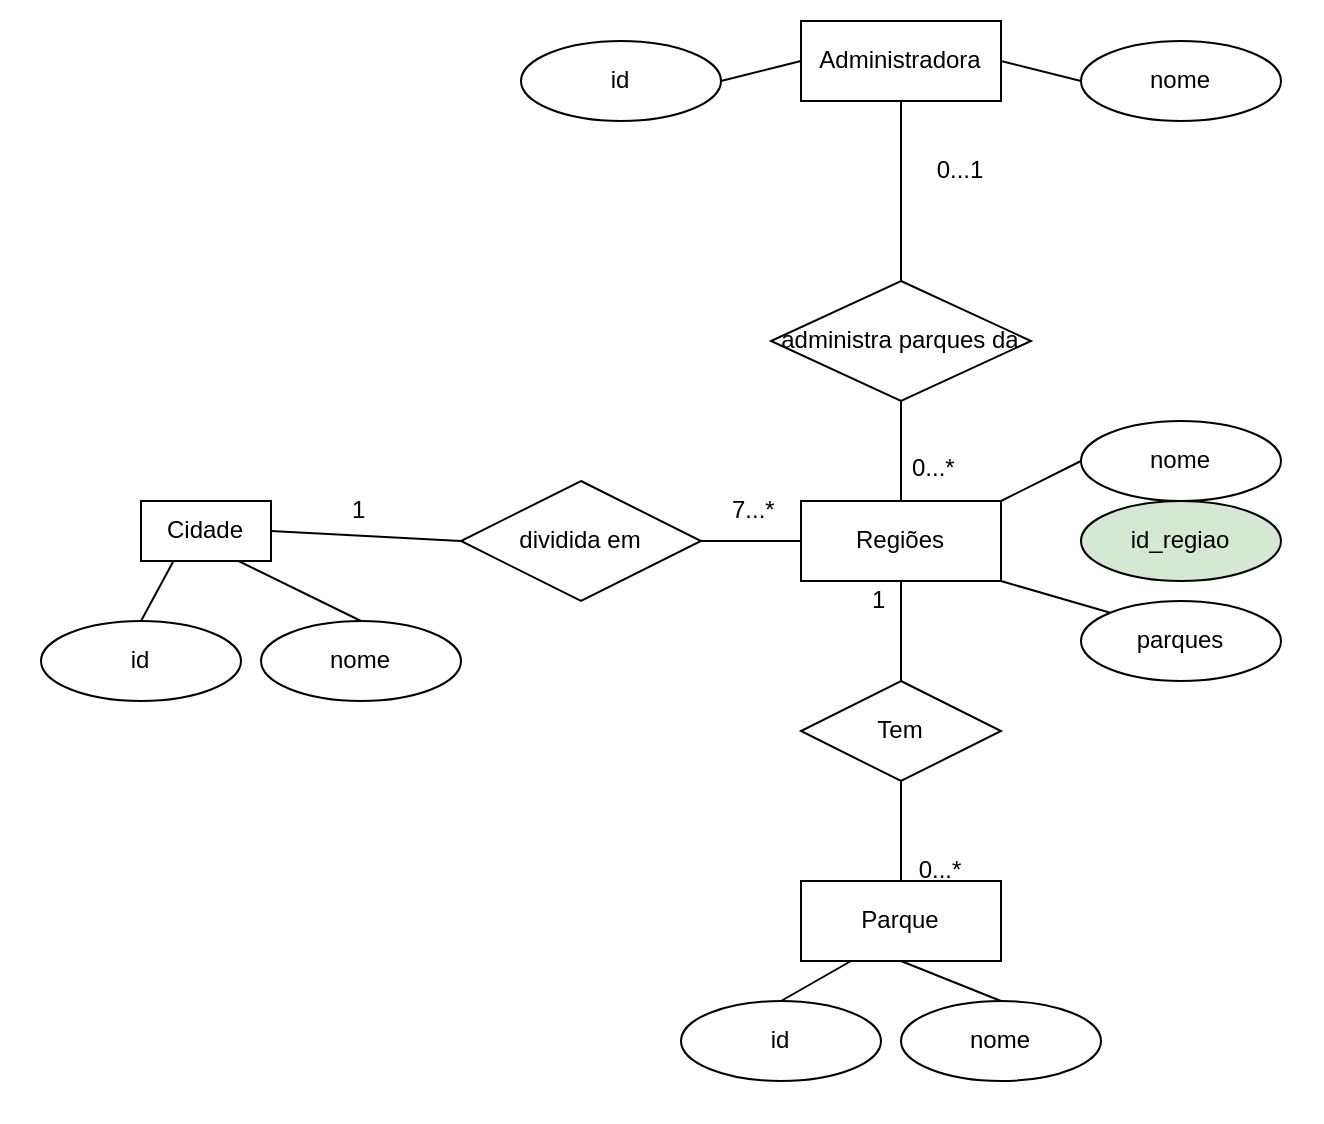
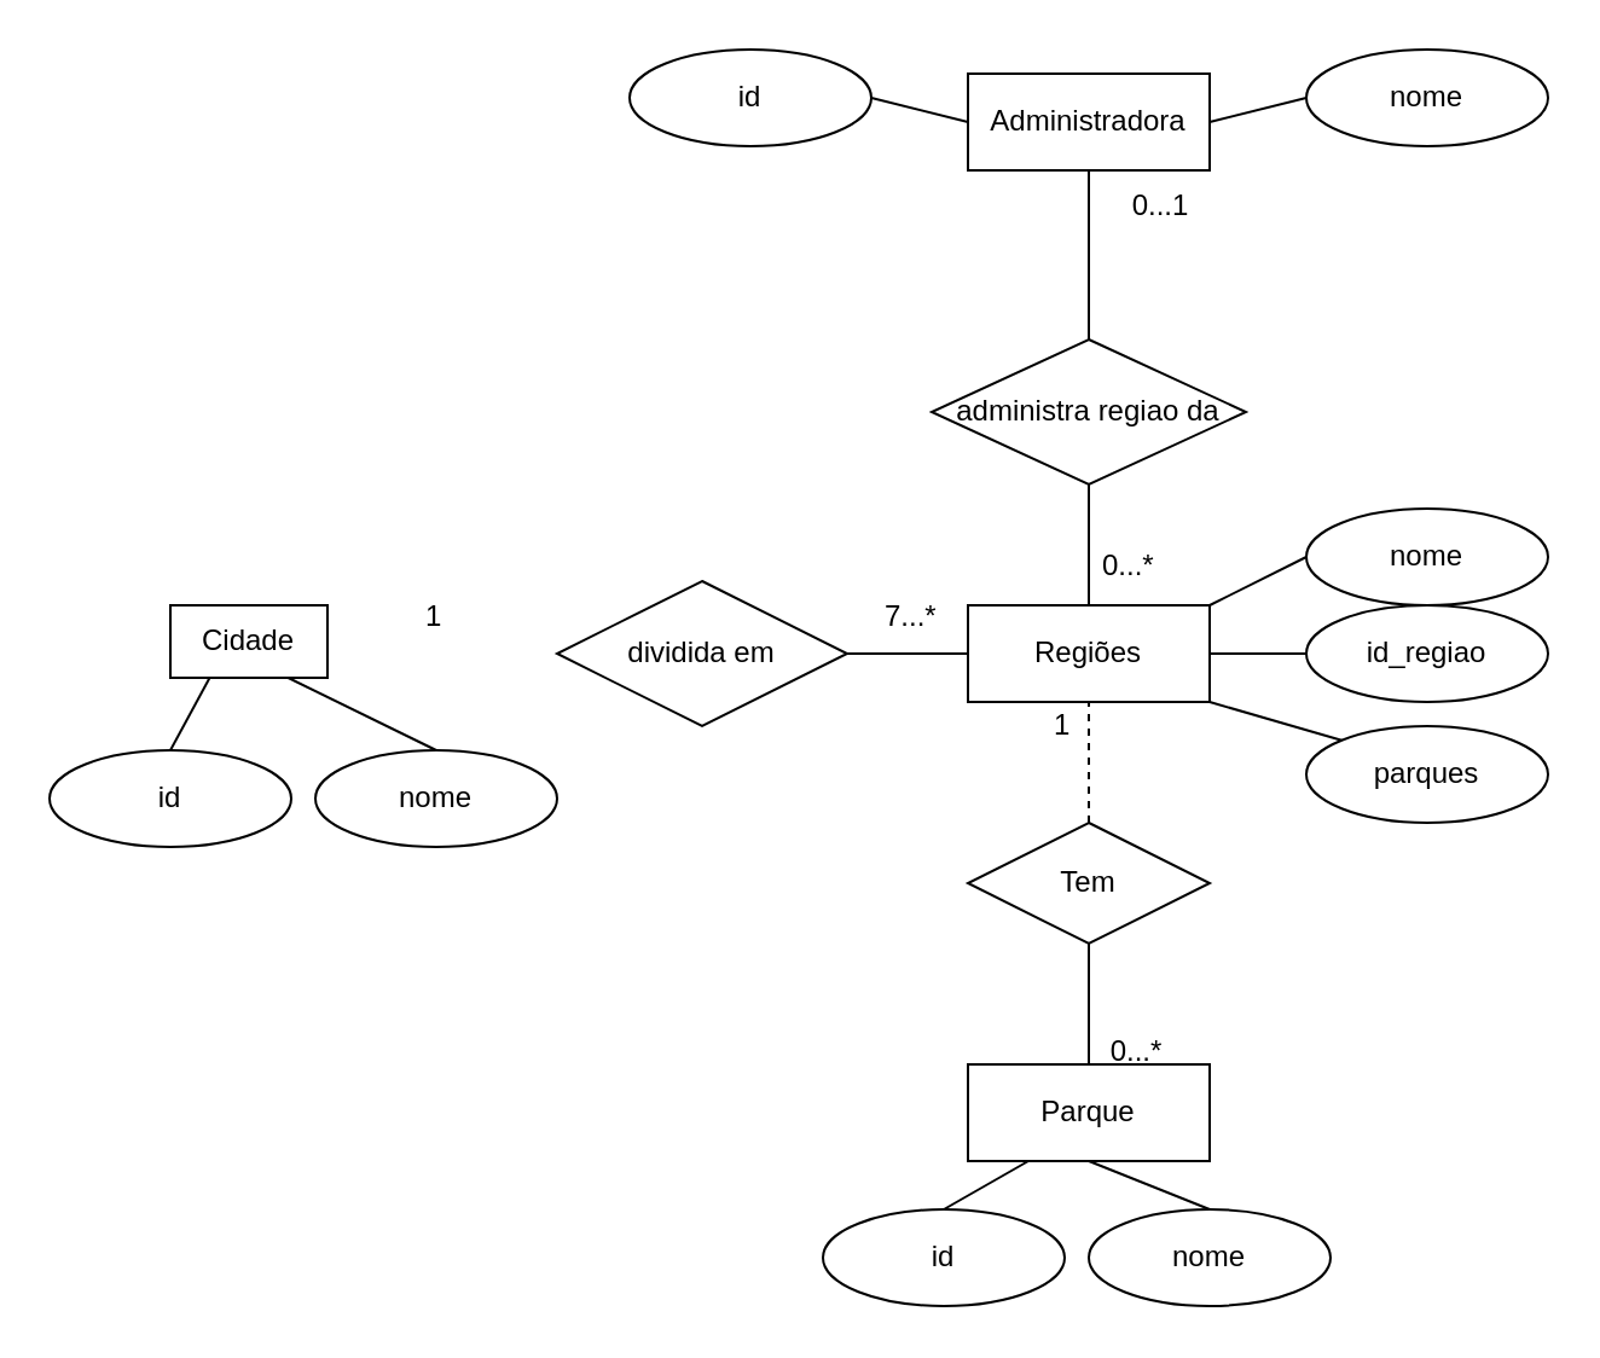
  <mxCell id="0" />
  <mxCell id="1" parent="0" />
  <mxCell id="2" value="Cidade" style="whiteSpace=wrap;html=1;align=center;" vertex="1" parent="1"><mxGeometry x="70" y="250" width="65" height="30" as="geometry" /></mxCell>
  <mxCell id="3" value="Regiões" style="whiteSpace=wrap;html=1;align=center;" vertex="1" parent="1"><mxGeometry x="400" y="250" width="100" height="40" as="geometry" /></mxCell>
  <mxCell id="4" value="dividida em" style="shape=rhombus;perimeter=rhombusPerimeter;whiteSpace=wrap;html=1;align=center;" vertex="1" parent="1"><mxGeometry x="230" y="240" width="120" height="60" as="geometry" /></mxCell>
  <mxCell id="5" value="nome" style="ellipse;whiteSpace=wrap;html=1;align=center;" vertex="1" parent="1"><mxGeometry x="540" y="210" width="100" height="40" as="geometry" /></mxCell>
- <mxCell id="6" value="id_regiao" style="ellipse;whiteSpace=wrap;html=1;align=center;fillColor=#d5e8d4;" vertex="1" parent="1"><mxGeometry x="540" y="250" width="100" height="40" as="geometry" /></mxCell>
+ <mxCell id="6" value="id_regiao" style="ellipse;whiteSpace=wrap;html=1;align=center;" vertex="1" parent="1"><mxGeometry x="540" y="250" width="100" height="40" as="geometry" /></mxCell>
  <mxCell id="7" value="parques" style="ellipse;whiteSpace=wrap;html=1;align=center;" vertex="1" parent="1"><mxGeometry x="540" y="300" width="100" height="40" as="geometry" /></mxCell>
- <mxCell id="8" value="" style="endArrow=none;html=1;rounded=0;exitX=1;exitY=0.5;exitDx=0;exitDy=0;entryX=0;entryY=0.5;entryDx=0;entryDy=0;" edge="1" parent="1" source="2" target="4"><mxGeometry width="50" height="50" relative="1" as="geometry"><mxPoint x="180" y="410" as="sourcePoint" /><mxPoint x="230" y="360" as="targetPoint" /></mxGeometry></mxCell>
  <mxCell id="9" value="" style="endArrow=none;html=1;rounded=0;exitX=1;exitY=0.5;exitDx=0;exitDy=0;entryX=0;entryY=0.5;entryDx=0;entryDy=0;" edge="1" parent="1" source="4" target="3"><mxGeometry width="50" height="50" relative="1" as="geometry"><mxPoint x="370" y="380" as="sourcePoint" /><mxPoint x="420" y="330" as="targetPoint" /></mxGeometry></mxCell>
  <mxCell id="10" value="" style="endArrow=none;html=1;rounded=0;entryX=0;entryY=0.5;entryDx=0;entryDy=0;exitX=1;exitY=0;exitDx=0;exitDy=0;" edge="1" parent="1" source="3" target="5"><mxGeometry width="50" height="50" relative="1" as="geometry"><mxPoint x="500" y="270" as="sourcePoint" /><mxPoint x="550" y="220" as="targetPoint" /></mxGeometry></mxCell>
+ <mxCell id="11" value="" style="endArrow=none;html=1;rounded=0;entryX=0;entryY=0.5;entryDx=0;entryDy=0;exitX=1;exitY=0.5;exitDx=0;exitDy=0;" edge="1" parent="1" source="3" target="6"><mxGeometry width="50" height="50" relative="1" as="geometry"><mxPoint x="490" y="350" as="sourcePoint" /><mxPoint x="540" y="300" as="targetPoint" /></mxGeometry></mxCell>
  <mxCell id="12" value="" style="endArrow=none;html=1;rounded=0;entryX=1;entryY=1;entryDx=0;entryDy=0;exitX=0;exitY=0;exitDx=0;exitDy=0;" edge="1" parent="1" source="7" target="3"><mxGeometry width="50" height="50" relative="1" as="geometry"><mxPoint x="450" y="410" as="sourcePoint" /><mxPoint x="500" y="360" as="targetPoint" /></mxGeometry></mxCell>
  <mxCell id="13" value="7...*" style="text;strokeColor=none;fillColor=none;align=left;verticalAlign=middle;spacingLeft=4;spacingRight=4;overflow=hidden;points=[[0,0.5],[1,0.5]];portConstraint=eastwest;rotatable=0;whiteSpace=wrap;html=1;" vertex="1" parent="1"><mxGeometry x="360" y="240" width="80" height="30" as="geometry" /></mxCell>
  <mxCell id="14" value="1" style="text;strokeColor=none;fillColor=none;align=left;verticalAlign=middle;spacingLeft=4;spacingRight=4;overflow=hidden;points=[[0,0.5],[1,0.5]];portConstraint=eastwest;rotatable=0;whiteSpace=wrap;html=1;" vertex="1" parent="1"><mxGeometry x="170" y="240" width="80" height="30" as="geometry" /></mxCell>
- <mxCell id="15" value="Administradora" style="whiteSpace=wrap;html=1;align=center;" vertex="1" parent="1"><mxGeometry x="400" y="10" width="100" height="40" as="geometry" /></mxCell>
- <mxCell id="16" value="administra parques da" style="shape=rhombus;perimeter=rhombusPerimeter;whiteSpace=wrap;html=1;align=center;" vertex="1" parent="1"><mxGeometry x="385" width="130" height="60" as="geometry" y="140" /></mxCell>
+ <mxCell id="15" value="Administradora" style="whiteSpace=wrap;html=1;align=center;" vertex="1" parent="1"><mxGeometry x="400" y="30" width="100" height="40" as="geometry" /></mxCell>
+ <mxCell id="16" value="administra regiao da" style="shape=rhombus;perimeter=rhombusPerimeter;whiteSpace=wrap;html=1;align=center;" vertex="1" parent="1"><mxGeometry x="385" width="130" height="60" as="geometry" y="140" /></mxCell>
  <mxCell id="17" value="0...*" style="text;strokeColor=none;fillColor=none;spacingLeft=4;spacingRight=4;overflow=hidden;rotatable=0;points=[[0,0.5],[1,0.5]];portConstraint=eastwest;fontSize=12;" vertex="1" parent="1"><mxGeometry x="450" y="220" width="40" height="30" as="geometry" /></mxCell>
  <mxCell id="18" value="" style="endArrow=none;html=1;rounded=0;entryX=0.5;entryY=1;entryDx=0;entryDy=0;" edge="1" parent="1" source="3" target="16"><mxGeometry width="50" height="50" relative="1" as="geometry"><mxPoint x="530" y="170" as="sourcePoint" /><mxPoint x="580" y="120" as="targetPoint" /></mxGeometry></mxCell>
  <mxCell id="19" value="" style="endArrow=none;html=1;rounded=0;entryX=0.5;entryY=1;entryDx=0;entryDy=0;exitX=0.5;exitY=0;exitDx=0;exitDy=0;" edge="1" parent="1" source="16" target="15"><mxGeometry width="50" height="50" relative="1" as="geometry"><mxPoint x="550" y="150" as="sourcePoint" /><mxPoint x="600" y="100" as="targetPoint" /></mxGeometry></mxCell>
  <mxCell id="20" value="0...1" style="text;html=1;strokeColor=none;fillColor=none;align=center;verticalAlign=middle;whiteSpace=wrap;rounded=0;" vertex="1" parent="1"><mxGeometry x="450" y="70" width="60" height="30" as="geometry" /></mxCell>
  <mxCell id="21" value="Parque" style="whiteSpace=wrap;html=1;align=center;" vertex="1" parent="1"><mxGeometry x="400" y="440" width="100" height="40" as="geometry" /></mxCell>
  <mxCell id="22" value="Tem" style="shape=rhombus;perimeter=rhombusPerimeter;whiteSpace=wrap;html=1;align=center;" vertex="1" parent="1"><mxGeometry x="400" y="340" width="100" height="50" as="geometry" /></mxCell>
- <mxCell id="23" value="" style="endArrow=none;html=1;rounded=0;entryX=0.5;entryY=1;entryDx=0;entryDy=0;exitX=0.5;exitY=0;exitDx=0;exitDy=0;" edge="1" parent="1" source="22" target="3"><mxGeometry width="50" height="50" relative="1" as="geometry"><mxPoint x="240" y="420" as="sourcePoint" /><mxPoint x="290" y="370" as="targetPoint" /></mxGeometry></mxCell>
+ <mxCell id="23" value="" style="endArrow=none;html=1;rounded=0;entryX=0.5;entryY=1;entryDx=0;entryDy=0;exitX=0.5;exitY=0;exitDx=0;exitDy=0;dashed=1;" edge="1" parent="1" source="22" target="3"><mxGeometry width="50" height="50" relative="1" as="geometry"><mxPoint x="240" y="420" as="sourcePoint" /><mxPoint x="290" y="370" as="targetPoint" /></mxGeometry></mxCell>
  <mxCell id="24" value="" style="endArrow=none;html=1;rounded=0;entryX=0.5;entryY=1;entryDx=0;entryDy=0;exitX=0.5;exitY=0;exitDx=0;exitDy=0;" edge="1" parent="1" source="21" target="22"><mxGeometry width="50" height="50" relative="1" as="geometry"><mxPoint x="300" y="480" as="sourcePoint" /><mxPoint x="350" y="430" as="targetPoint" /></mxGeometry></mxCell>
  <mxCell id="25" value="0...*" style="text;html=1;strokeColor=none;fillColor=none;align=center;verticalAlign=middle;whiteSpace=wrap;rounded=0;" vertex="1" parent="1"><mxGeometry x="440" y="420" width="60" height="30" as="geometry" /></mxCell>
  <mxCell id="26" value="1" style="text;strokeColor=none;fillColor=none;align=left;verticalAlign=middle;spacingLeft=4;spacingRight=4;overflow=hidden;points=[[0,0.5],[1,0.5]];portConstraint=eastwest;rotatable=0;whiteSpace=wrap;html=1;" vertex="1" parent="1"><mxGeometry x="430" y="290" width="35" height="20" as="geometry" /></mxCell>
  <mxCell id="27" value="id" style="ellipse;whiteSpace=wrap;html=1;align=center;" vertex="1" parent="1"><mxGeometry x="340" y="500" width="100" height="40" as="geometry" /></mxCell>
  <mxCell id="28" value="nome" style="ellipse;whiteSpace=wrap;html=1;align=center;" vertex="1" parent="1"><mxGeometry x="450" y="500" width="100" height="40" as="geometry" /></mxCell>
  <mxCell id="29" value="id" style="ellipse;whiteSpace=wrap;html=1;align=center;" vertex="1" parent="1"><mxGeometry x="20" y="310" width="100" height="40" as="geometry" /></mxCell>
  <mxCell id="30" value="nome" style="ellipse;whiteSpace=wrap;html=1;align=center;" vertex="1" parent="1"><mxGeometry x="130" y="310" width="100" height="40" as="geometry" /></mxCell>
  <mxCell id="31" value="id" style="ellipse;whiteSpace=wrap;html=1;align=center;" vertex="1" parent="1"><mxGeometry x="260" y="20" width="100" height="40" as="geometry" /></mxCell>
  <mxCell id="32" value="nome" style="ellipse;whiteSpace=wrap;html=1;align=center;" vertex="1" parent="1"><mxGeometry x="540" y="20" width="100" height="40" as="geometry" /></mxCell>
  <mxCell id="33" value="" style="endArrow=none;html=1;rounded=0;entryX=0;entryY=0.5;entryDx=0;entryDy=0;exitX=1;exitY=0.5;exitDx=0;exitDy=0;" edge="1" parent="1" source="31" target="15"><mxGeometry width="50" height="50" relative="1" as="geometry"><mxPoint x="80" y="170" as="sourcePoint" /><mxPoint x="130" y="120" as="targetPoint" /></mxGeometry></mxCell>
  <mxCell id="34" value="" style="endArrow=none;html=1;rounded=0;entryX=0;entryY=0.5;entryDx=0;entryDy=0;exitX=1;exitY=0.5;exitDx=0;exitDy=0;" edge="1" parent="1" source="15" target="32"><mxGeometry width="50" height="50" relative="1" as="geometry"><mxPoint x="530" y="160" as="sourcePoint" /><mxPoint x="580" y="110" as="targetPoint" /></mxGeometry></mxCell>
  <mxCell id="35" value="" style="endArrow=none;html=1;rounded=0;entryX=0.25;entryY=1;entryDx=0;entryDy=0;exitX=0.5;exitY=0;exitDx=0;exitDy=0;" edge="1" parent="1" source="29" target="2"><mxGeometry width="50" height="50" relative="1" as="geometry"><mxPoint x="170" y="460" as="sourcePoint" /><mxPoint x="220" y="410" as="targetPoint" /></mxGeometry></mxCell>
  <mxCell id="36" value="" style="endArrow=none;html=1;rounded=0;entryX=0.75;entryY=1;entryDx=0;entryDy=0;exitX=0.5;exitY=0;exitDx=0;exitDy=0;" edge="1" parent="1" source="30" target="2"><mxGeometry width="50" height="50" relative="1" as="geometry"><mxPoint x="140" y="480" as="sourcePoint" /><mxPoint y="430" as="targetPoint" x="190" /></mxGeometry></mxCell>
  <mxCell id="37" value="" style="endArrow=none;html=1;rounded=0;entryX=0.25;entryY=1;entryDx=0;entryDy=0;exitX=0.5;exitY=0;exitDx=0;exitDy=0;" edge="1" parent="1" source="27" target="21"><mxGeometry width="50" height="50" relative="1" as="geometry"><mxPoint x="280" y="510" as="sourcePoint" /><mxPoint x="330" y="460" as="targetPoint" /></mxGeometry></mxCell>
  <mxCell id="38" value="" style="endArrow=none;html=1;rounded=0;entryX=0.5;entryY=1;entryDx=0;entryDy=0;exitX=0.5;exitY=0;exitDx=0;exitDy=0;" edge="1" parent="1" source="28" target="21"><mxGeometry width="50" height="50" relative="1" as="geometry"><mxPoint x="550" y="500" as="sourcePoint" /><mxPoint x="600" y="450" as="targetPoint" /></mxGeometry></mxCell>
